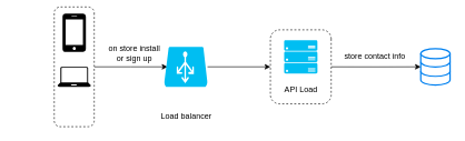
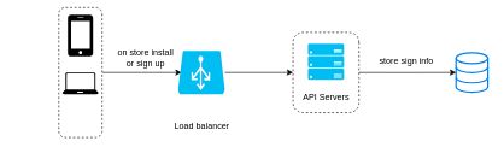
  <mxCell id="0" />
  <mxCell id="1" parent="0" />
  <mxCell id="2" value="" style="edgeStyle=orthogonalEdgeStyle;rounded=0;orthogonalLoop=1;jettySize=auto;html=1;" edge="1" parent="1" source="3" target="11"><mxGeometry relative="1" as="geometry" /></mxCell>
  <mxCell id="3" value="" style="rounded=1;whiteSpace=wrap;html=1;rotation=90;dashed=1;" vertex="1" parent="1"><mxGeometry x="394.38" y="54.38" width="111.25" height="91.25" as="geometry" /></mxCell>
  <mxCell id="4" value="" style="edgeStyle=orthogonalEdgeStyle;rounded=0;orthogonalLoop=1;jettySize=auto;html=1;" edge="1" parent="1" source="5"><mxGeometry relative="1" as="geometry"><mxPoint x="250" y="100" as="targetPoint" /></mxGeometry></mxCell>
  <mxCell id="5" value="" style="rounded=1;whiteSpace=wrap;html=1;rotation=90;dashed=1;" vertex="1" parent="1"><mxGeometry x="20" y="70" width="180" height="60" as="geometry" /></mxCell>
  <mxCell id="6" value="" style="sketch=0;pointerEvents=1;shadow=0;dashed=0;html=1;strokeColor=none;fillColor=#000000;labelPosition=center;verticalLabelPosition=bottom;verticalAlign=top;outlineConnect=0;align=center;shape=mxgraph.office.devices.cell_phone_iphone_standalone;" vertex="1" parent="1"><mxGeometry x="92.5" y="20" width="35" height="57.57" as="geometry" /></mxCell>
  <mxCell id="7" value="" style="verticalLabelPosition=bottom;html=1;verticalAlign=top;align=center;strokeColor=none;fillColor=#000000;shape=mxgraph.azure.laptop;pointerEvents=1;" vertex="1" parent="1"><mxGeometry x="85" y="100" width="50" height="30" as="geometry" /></mxCell>
  <mxCell id="8" value="on store install&lt;div&gt;or sign up&lt;/div&gt;" style="text;html=1;align=center;verticalAlign=middle;resizable=0;points=[];autosize=1;strokeColor=none;fillColor=none;" vertex="1" parent="1"><mxGeometry x="155" y="60" width="90" height="40" as="geometry" /></mxCell>
  <mxCell id="9" value="" style="verticalLabelPosition=bottom;html=1;verticalAlign=top;align=center;strokeColor=none;fillColor=#00BEF2;shape=mxgraph.azure.server_rack;" vertex="1" parent="1"><mxGeometry x="425" y="60" width="50" height="50" as="geometry" /></mxCell>
- <mxCell id="10" value="API Load" style="text;html=1;align=center;verticalAlign=middle;resizable=0;points=[];autosize=1;strokeColor=none;fillColor=none;" vertex="1" parent="1"><mxGeometry x="405" y="120" width="90" height="30" as="geometry" /></mxCell>
+ <mxCell id="10" value="API Servers" style="text;html=1;align=center;verticalAlign=middle;resizable=0;points=[];autosize=1;strokeColor=none;fillColor=none;" vertex="1" parent="1"><mxGeometry x="405" y="120" width="90" height="30" as="geometry" /></mxCell>
  <mxCell id="11" value="" style="html=1;verticalLabelPosition=bottom;align=center;labelBackgroundColor=#ffffff;verticalAlign=top;strokeWidth=2;strokeColor=#0080F0;shadow=0;dashed=0;shape=mxgraph.ios7.icons.data;" vertex="1" parent="1"><mxGeometry x="630" y="72.73" width="44" height="54.55" as="geometry" /></mxCell>
- <mxCell id="12" value="store contact info" style="text;html=1;align=center;verticalAlign=middle;resizable=0;points=[];autosize=1;strokeColor=none;fillColor=none;" vertex="1" parent="1"><mxGeometry x="505.62" y="70" width="110" height="30" as="geometry" /></mxCell>
+ <mxCell id="12" value="store sign info" style="text;html=1;align=center;verticalAlign=middle;resizable=0;points=[];autosize=1;strokeColor=none;fillColor=none;" vertex="1" parent="1"><mxGeometry x="505.62" y="70" width="110" height="30" as="geometry" /></mxCell>
  <mxCell id="13" value="" style="edgeStyle=orthogonalEdgeStyle;rounded=0;orthogonalLoop=1;jettySize=auto;html=1;entryX=0.5;entryY=1;entryDx=0;entryDy=0;" edge="1" parent="1" source="14" target="3"><mxGeometry relative="1" as="geometry"><mxPoint x="360" y="140" as="targetPoint" /><Array as="points"><mxPoint x="404" y="100" /></Array></mxGeometry></mxCell>
  <mxCell id="14" value="" style="verticalLabelPosition=bottom;html=1;verticalAlign=top;align=center;strokeColor=none;fillColor=#00BEF2;shape=mxgraph.azure.azure_load_balancer;" vertex="1" parent="1"><mxGeometry x="245" y="70" width="65" height="60" as="geometry" /></mxCell>
  <mxCell id="15" value="Load balancer" style="text;html=1;align=center;verticalAlign=middle;resizable=0;points=[];autosize=1;strokeColor=none;fillColor=none;" vertex="1" parent="1"><mxGeometry x="227.5" y="160" width="100" height="30" as="geometry" /></mxCell>
